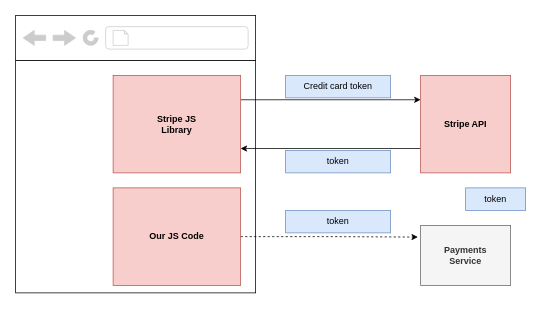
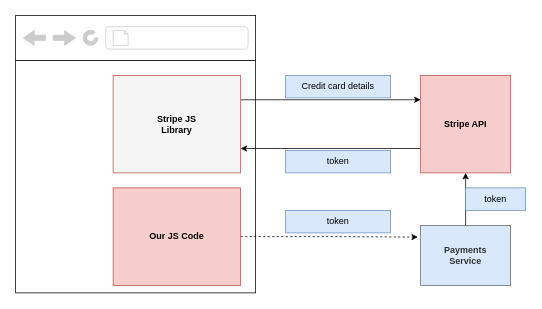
  <mxCell id="0" />
  <mxCell id="1" parent="0" />
  <mxCell id="2" value="" style="rounded=0;whiteSpace=wrap;html=1;" vertex="1" parent="1"><mxGeometry x="20" y="80" width="320" height="310" as="geometry" /></mxCell>
  <mxCell id="3" value="" style="rounded=0;whiteSpace=wrap;html=1;" vertex="1" parent="1"><mxGeometry x="20" y="20" width="320" height="60" as="geometry" /></mxCell>
  <mxCell id="4" value="" style="html=1;shadow=0;dashed=0;align=center;verticalAlign=middle;shape=mxgraph.arrows2.arrow;dy=0.64;dx=14.79;notch=0;fillColor=#CCCCCC;strokeColor=#CCCCCC;" vertex="1" parent="1"><mxGeometry x="70" y="40" width="30" height="20" as="geometry" /></mxCell>
  <mxCell id="5" value="" style="html=1;shadow=0;dashed=0;align=center;verticalAlign=middle;shape=mxgraph.arrows2.arrow;dy=0.64;dx=14.79;notch=0;rotation=-180;fillColor=#CCCCCC;strokeColor=#CCCCCC;" vertex="1" parent="1"><mxGeometry x="30" y="40" width="30" height="20" as="geometry" /></mxCell>
  <mxCell id="6" value="" style="verticalLabelPosition=bottom;verticalAlign=top;html=1;shape=mxgraph.basic.partConcEllipse;startAngle=0.25;endAngle=0.1;arcWidth=0.5;strokeColor=#CCCCCC;fillColor=#CCCCCC;" vertex="1" parent="1"><mxGeometry x="110" y="40" width="20" height="20" as="geometry" /></mxCell>
  <mxCell id="7" value="" style="rounded=1;whiteSpace=wrap;html=1;strokeColor=#CCCCCC;fillColor=#FFFFFF;" vertex="1" parent="1"><mxGeometry x="140" y="35" width="190" height="30" as="geometry" /></mxCell>
  <mxCell id="8" value="" style="shape=note;whiteSpace=wrap;html=1;backgroundOutline=1;darkOpacity=0.05;strokeColor=#CCCCCC;fillColor=#FFFFFF;size=5;" vertex="1" parent="1"><mxGeometry x="150" y="40" width="20" height="20" as="geometry" /></mxCell>
  <mxCell id="9" style="edgeStyle=orthogonalEdgeStyle;rounded=0;orthogonalLoop=1;jettySize=auto;html=1;exitX=1;exitY=0.25;exitDx=0;exitDy=0;entryX=0;entryY=0.25;entryDx=0;entryDy=0;" edge="1" parent="1" source="10" target="14"><mxGeometry relative="1" as="geometry" /></mxCell>
- <mxCell id="10" value="&lt;div&gt;&lt;b&gt;Stripe JS&lt;/b&gt;&lt;/div&gt;&lt;div&gt;&lt;b&gt;Library&lt;br&gt;&lt;/b&gt;&lt;/div&gt;" style="rounded=0;whiteSpace=wrap;html=1;strokeColor=#b85450;fillColor=#f8cecc;" vertex="1" parent="1"><mxGeometry x="150" y="100" width="170" height="130" as="geometry" /></mxCell>
+ <mxCell id="10" value="&lt;div&gt;&lt;b&gt;Stripe JS&lt;/b&gt;&lt;/div&gt;&lt;div&gt;&lt;b&gt;Library&lt;br&gt;&lt;/b&gt;&lt;/div&gt;" style="rounded=0;whiteSpace=wrap;html=1;strokeColor=#b85450;fillColor=#f5f5f5;" vertex="1" parent="1"><mxGeometry x="150" y="100" width="170" height="130" as="geometry" /></mxCell>
  <mxCell id="11" style="edgeStyle=orthogonalEdgeStyle;rounded=0;orthogonalLoop=1;jettySize=auto;html=1;exitX=1;exitY=0.5;exitDx=0;exitDy=0;entryX=-0.03;entryY=0.195;entryDx=0;entryDy=0;entryPerimeter=0;dashed=1;" edge="1" parent="1" source="12" target="16"><mxGeometry relative="1" as="geometry" /></mxCell>
  <mxCell id="12" value="Our JS Code" style="rounded=0;whiteSpace=wrap;html=1;strokeColor=#b85450;fillColor=#f8cecc;fontStyle=1" vertex="1" parent="1"><mxGeometry x="150" y="250" width="170" height="130" as="geometry" /></mxCell>
  <mxCell id="13" style="edgeStyle=orthogonalEdgeStyle;rounded=0;orthogonalLoop=1;jettySize=auto;html=1;exitX=0;exitY=0.75;exitDx=0;exitDy=0;entryX=1;entryY=0.75;entryDx=0;entryDy=0;" edge="1" parent="1" source="14" target="10"><mxGeometry relative="1" as="geometry" /></mxCell>
  <mxCell id="14" value="Stripe API" style="rounded=0;whiteSpace=wrap;html=1;strokeColor=#b85450;fillColor=#f8cecc;fontStyle=1" vertex="1" parent="1"><mxGeometry x="560" y="100" width="120" height="130" as="geometry" /></mxCell>
- <mxCell id="16" value="&lt;div&gt;Payments&lt;/div&gt;&lt;div&gt;Service&lt;br&gt;&lt;/div&gt;" style="rounded=0;whiteSpace=wrap;html=1;strokeColor=#666666;fillColor=#f5f5f5;fontStyle=1;fontColor=#333333;" vertex="1" parent="1"><mxGeometry x="560" y="300" width="120" height="80" as="geometry" /></mxCell>
+ <mxCell id="15" style="edgeStyle=orthogonalEdgeStyle;rounded=0;orthogonalLoop=1;jettySize=auto;html=1;exitX=0.5;exitY=0;exitDx=0;exitDy=0;entryX=0.5;entryY=1;entryDx=0;entryDy=0;" edge="1" parent="1" source="16" target="14"><mxGeometry relative="1" as="geometry" /></mxCell>
+ <mxCell id="16" value="&lt;div&gt;Payments&lt;/div&gt;&lt;div&gt;Service&lt;br&gt;&lt;/div&gt;" style="rounded=0;whiteSpace=wrap;html=1;strokeColor=#666666;fillColor=#dae8fc;fontStyle=1;fontColor=#333333;" vertex="1" parent="1"><mxGeometry x="560" y="300" width="120" height="80" as="geometry" /></mxCell>
  <mxCell id="17" value="token" style="rounded=0;whiteSpace=wrap;html=1;strokeColor=#6c8ebf;fillColor=#dae8fc;" vertex="1" parent="1"><mxGeometry x="620" y="250" width="80" height="30" as="geometry" /></mxCell>
- <mxCell id="18" value="Credit card token" style="rounded=0;whiteSpace=wrap;html=1;strokeColor=#6c8ebf;fillColor=#dae8fc;" vertex="1" parent="1"><mxGeometry x="380" y="100" width="140" height="30" as="geometry" /></mxCell>
+ <mxCell id="18" value="Credit card details" style="rounded=0;whiteSpace=wrap;html=1;strokeColor=#6c8ebf;fillColor=#dae8fc;" vertex="1" parent="1"><mxGeometry x="380" y="100" width="140" height="30" as="geometry" /></mxCell>
  <mxCell id="19" value="token" style="rounded=0;whiteSpace=wrap;html=1;strokeColor=#6c8ebf;fillColor=#dae8fc;" vertex="1" parent="1"><mxGeometry x="380" y="200" width="140" height="30" as="geometry" /></mxCell>
  <mxCell id="20" value="token" style="rounded=0;whiteSpace=wrap;html=1;strokeColor=#6c8ebf;fillColor=#dae8fc;" vertex="1" parent="1"><mxGeometry x="380" y="280" width="140" height="30" as="geometry" /></mxCell>
